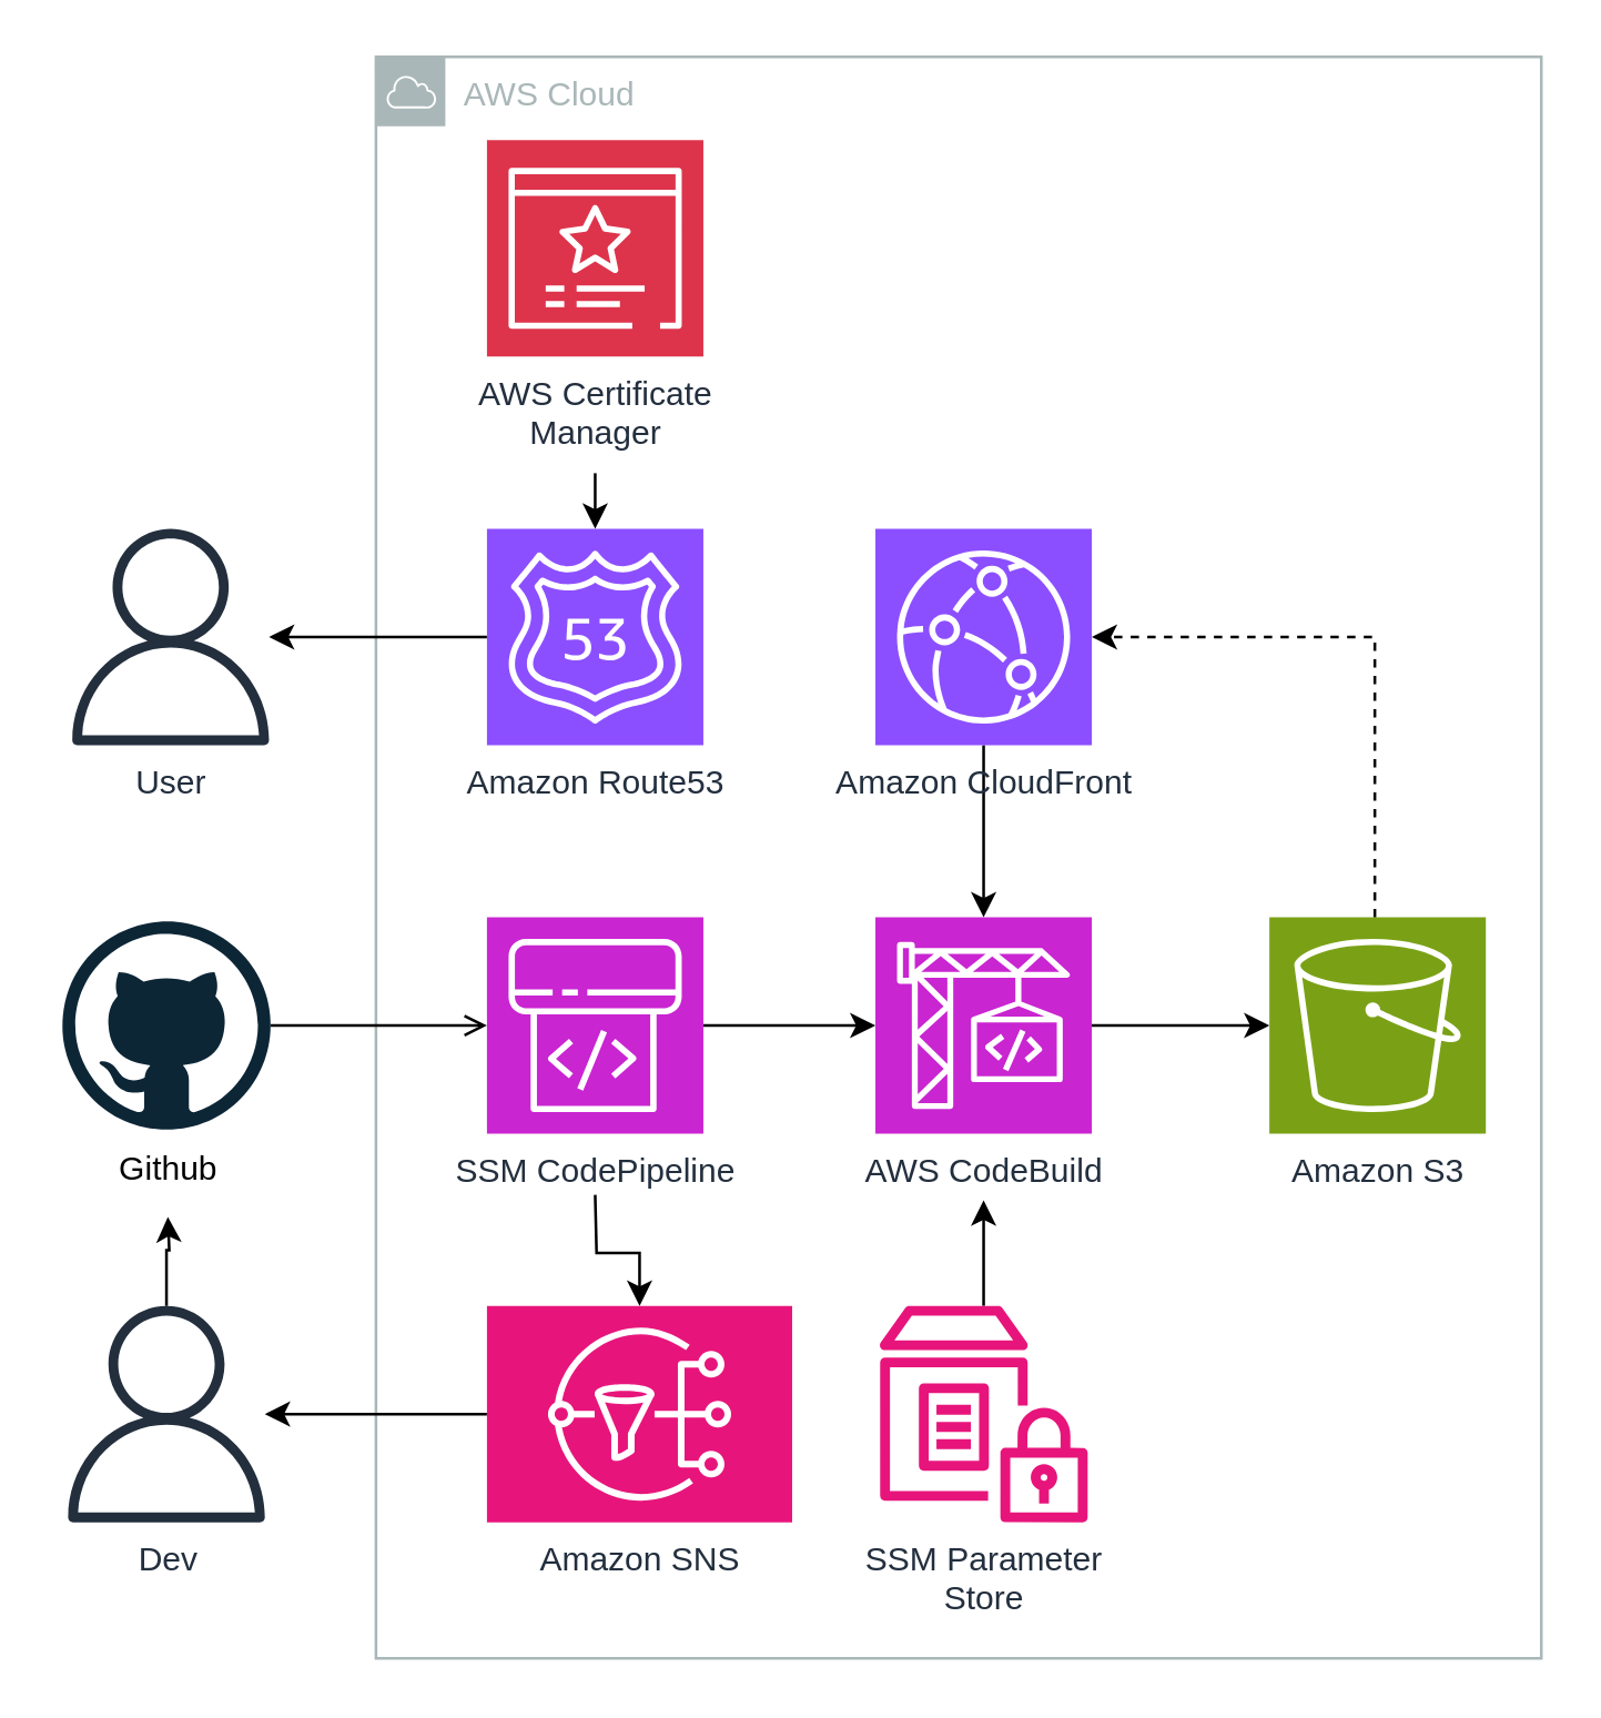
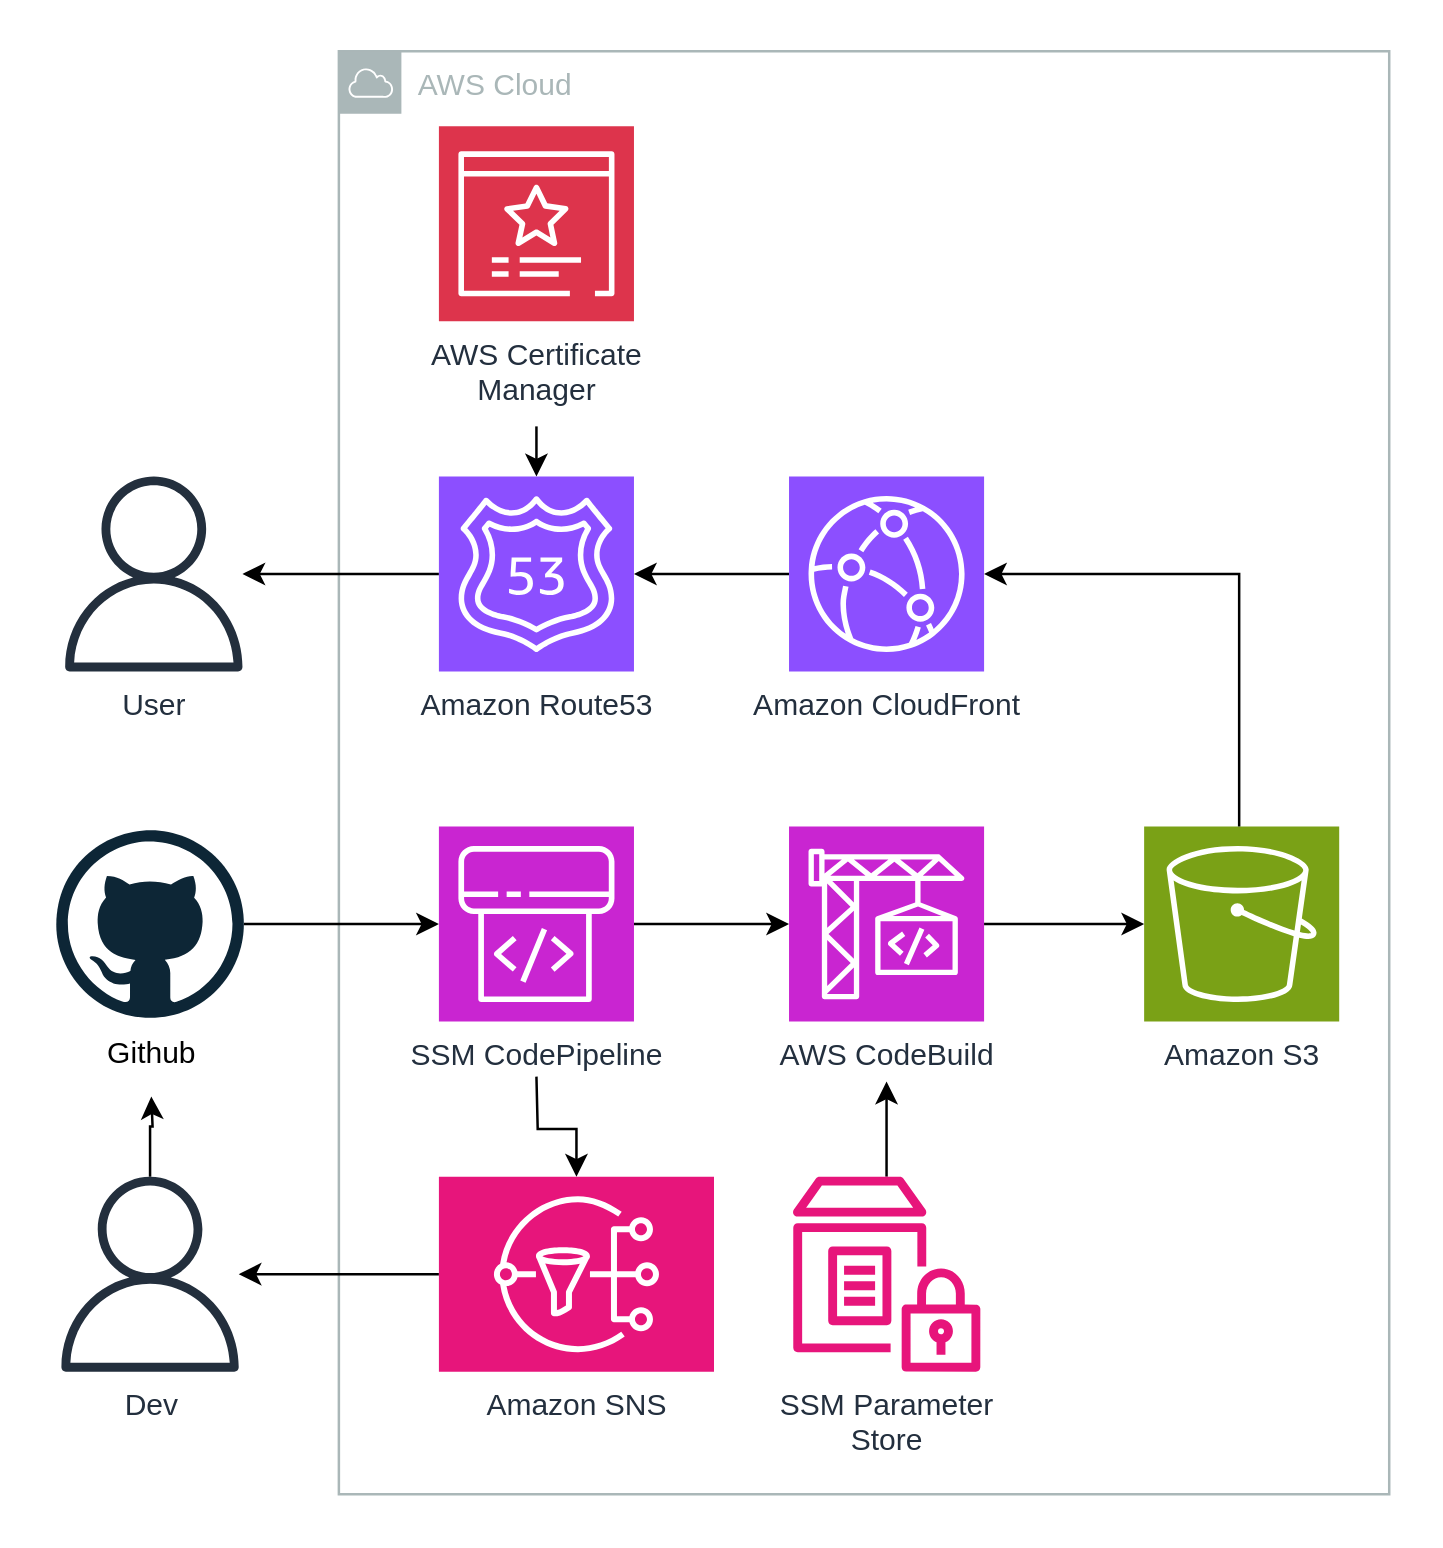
  <mxCell id="0" />
  <mxCell id="1" parent="0" />
  <mxCell id="2" value="AWS Cloud" style="sketch=0;outlineConnect=0;gradientColor=none;html=1;whiteSpace=wrap;fontSize=12;fontStyle=0;shape=mxgraph.aws4.group;grIcon=mxgraph.aws4.group_aws_cloud;strokeColor=#AAB7B8;fillColor=none;verticalAlign=top;align=left;spacingLeft=30;fontColor=#AAB7B8;dashed=0;" parent="1" vertex="1"><mxGeometry x="135" y="20" width="420" height="577" as="geometry" /></mxCell>
- <mxCell id="3" style="edgeStyle=orthogonalEdgeStyle;rounded=0;orthogonalLoop=1;jettySize=auto;html=1;endArrow=open;" parent="1" source="4" target="6" edge="1"><mxGeometry relative="1" as="geometry" /></mxCell>
+ <mxCell id="3" style="edgeStyle=orthogonalEdgeStyle;rounded=0;orthogonalLoop=1;jettySize=auto;html=1;" parent="1" source="4" target="6" edge="1"><mxGeometry relative="1" as="geometry" /></mxCell>
  <mxCell id="4" value="Github" style="dashed=0;outlineConnect=0;html=1;align=center;labelPosition=center;verticalLabelPosition=bottom;verticalAlign=top;shape=mxgraph.weblogos.github" parent="1" vertex="1"><mxGeometry x="22" y="331.5" width="75" height="75" as="geometry" /></mxCell>
  <mxCell id="5" style="edgeStyle=orthogonalEdgeStyle;rounded=0;orthogonalLoop=1;jettySize=auto;html=1;" parent="1" source="6" target="7" edge="1"><mxGeometry relative="1" as="geometry" /></mxCell>
  <mxCell id="6" value="SSM CodePipeline" style="sketch=0;points=[[0,0,0],[0.25,0,0],[0.5,0,0],[0.75,0,0],[1,0,0],[0,1,0],[0.25,1,0],[0.5,1,0],[0.75,1,0],[1,1,0],[0,0.25,0],[0,0.5,0],[0,0.75,0],[1,0.25,0],[1,0.5,0],[1,0.75,0]];outlineConnect=0;fontColor=#232F3E;fillColor=#C925D1;strokeColor=#ffffff;dashed=0;verticalLabelPosition=bottom;verticalAlign=top;align=center;html=1;fontSize=12;fontStyle=0;aspect=fixed;shape=mxgraph.aws4.resourceIcon;resIcon=mxgraph.aws4.codepipeline;" parent="1" vertex="1"><mxGeometry x="175" y="330" width="78" height="78" as="geometry" /></mxCell>
  <mxCell id="7" value="AWS CodeBuild" style="sketch=0;points=[[0,0,0],[0.25,0,0],[0.5,0,0],[0.75,0,0],[1,0,0],[0,1,0],[0.25,1,0],[0.5,1,0],[0.75,1,0],[1,1,0],[0,0.25,0],[0,0.5,0],[0,0.75,0],[1,0.25,0],[1,0.5,0],[1,0.75,0]];outlineConnect=0;fontColor=#232F3E;fillColor=#C925D1;strokeColor=#ffffff;dashed=0;verticalLabelPosition=bottom;verticalAlign=top;align=center;html=1;fontSize=12;fontStyle=0;aspect=fixed;shape=mxgraph.aws4.resourceIcon;resIcon=mxgraph.aws4.codebuild;" parent="1" vertex="1"><mxGeometry x="315" y="330" width="78" height="78" as="geometry" /></mxCell>
  <mxCell id="8" value="Amazon S3" style="sketch=0;points=[[0,0,0],[0.25,0,0],[0.5,0,0],[0.75,0,0],[1,0,0],[0,1,0],[0.25,1,0],[0.5,1,0],[0.75,1,0],[1,1,0],[0,0.25,0],[0,0.5,0],[0,0.75,0],[1,0.25,0],[1,0.5,0],[1,0.75,0]];outlineConnect=0;fontColor=#232F3E;fillColor=#7AA116;strokeColor=#ffffff;dashed=0;verticalLabelPosition=bottom;verticalAlign=top;align=center;html=1;fontSize=12;fontStyle=0;aspect=fixed;shape=mxgraph.aws4.resourceIcon;resIcon=mxgraph.aws4.s3;" parent="1" vertex="1"><mxGeometry x="457" y="330" width="78" height="78" as="geometry" /></mxCell>
- <mxCell id="9" style="edgeStyle=orthogonalEdgeStyle;rounded=0;orthogonalLoop=1;jettySize=auto;html=1;" parent="1" source="10" target="7" edge="1"><mxGeometry relative="1" as="geometry" /></mxCell>
+ <mxCell id="9" style="edgeStyle=orthogonalEdgeStyle;rounded=0;orthogonalLoop=1;jettySize=auto;html=1;" parent="1" source="10" target="12" edge="1"><mxGeometry relative="1" as="geometry" /></mxCell>
  <mxCell id="10" value="Amazon CloudFront" style="sketch=0;points=[[0,0,0],[0.25,0,0],[0.5,0,0],[0.75,0,0],[1,0,0],[0,1,0],[0.25,1,0],[0.5,1,0],[0.75,1,0],[1,1,0],[0,0.25,0],[0,0.5,0],[0,0.75,0],[1,0.25,0],[1,0.5,0],[1,0.75,0]];outlineConnect=0;fontColor=#232F3E;fillColor=#8C4FFF;strokeColor=#ffffff;dashed=0;verticalLabelPosition=bottom;verticalAlign=top;align=center;html=1;fontSize=12;fontStyle=0;aspect=fixed;shape=mxgraph.aws4.resourceIcon;resIcon=mxgraph.aws4.cloudfront;" parent="1" vertex="1"><mxGeometry x="315" y="190" width="78" height="78" as="geometry" /></mxCell>
  <mxCell id="11" style="edgeStyle=orthogonalEdgeStyle;rounded=0;orthogonalLoop=1;jettySize=auto;html=1;" parent="1" source="12" target="16" edge="1"><mxGeometry relative="1" as="geometry" /></mxCell>
  <mxCell id="12" value="Amazon Route53" style="sketch=0;points=[[0,0,0],[0.25,0,0],[0.5,0,0],[0.75,0,0],[1,0,0],[0,1,0],[0.25,1,0],[0.5,1,0],[0.75,1,0],[1,1,0],[0,0.25,0],[0,0.5,0],[0,0.75,0],[1,0.25,0],[1,0.5,0],[1,0.75,0]];outlineConnect=0;fontColor=#232F3E;fillColor=#8C4FFF;strokeColor=#ffffff;dashed=0;verticalLabelPosition=bottom;verticalAlign=top;align=center;html=1;fontSize=12;fontStyle=0;aspect=fixed;shape=mxgraph.aws4.resourceIcon;resIcon=mxgraph.aws4.route_53;" parent="1" vertex="1"><mxGeometry x="175" y="190" width="78" height="78" as="geometry" /></mxCell>
  <mxCell id="13" value="AWS Certificate&lt;br&gt;Manager" style="sketch=0;points=[[0,0,0],[0.25,0,0],[0.5,0,0],[0.75,0,0],[1,0,0],[0,1,0],[0.25,1,0],[0.5,1,0],[0.75,1,0],[1,1,0],[0,0.25,0],[0,0.5,0],[0,0.75,0],[1,0.25,0],[1,0.5,0],[1,0.75,0]];outlineConnect=0;fontColor=#232F3E;fillColor=#DD344C;strokeColor=#ffffff;dashed=0;verticalLabelPosition=bottom;verticalAlign=top;align=center;html=1;fontSize=12;fontStyle=0;aspect=fixed;shape=mxgraph.aws4.resourceIcon;resIcon=mxgraph.aws4.certificate_manager_3;" parent="1" vertex="1"><mxGeometry x="175" y="50" width="78" height="78" as="geometry" /></mxCell>
  <mxCell id="14" style="edgeStyle=orthogonalEdgeStyle;rounded=0;orthogonalLoop=1;jettySize=auto;html=1;entryX=0;entryY=0.5;entryDx=0;entryDy=0;entryPerimeter=0;" parent="1" source="7" target="8" edge="1"><mxGeometry relative="1" as="geometry" /></mxCell>
- <mxCell id="15" style="edgeStyle=orthogonalEdgeStyle;rounded=0;orthogonalLoop=1;jettySize=auto;html=1;entryX=1;entryY=0.5;entryDx=0;entryDy=0;entryPerimeter=0;dashed=1;" parent="1" source="8" target="10" edge="1"><mxGeometry relative="1" as="geometry"><Array as="points"><mxPoint x="495" y="229" /></Array></mxGeometry></mxCell>
+ <mxCell id="15" style="edgeStyle=orthogonalEdgeStyle;rounded=0;orthogonalLoop=1;jettySize=auto;html=1;entryX=1;entryY=0.5;entryDx=0;entryDy=0;entryPerimeter=0;" parent="1" source="8" target="10" edge="1"><mxGeometry relative="1" as="geometry"><Array as="points"><mxPoint x="495" y="229" /></Array></mxGeometry></mxCell>
  <mxCell id="16" value="User" style="sketch=0;outlineConnect=0;fontColor=#232F3E;gradientColor=none;fillColor=#232F3D;strokeColor=none;dashed=0;verticalLabelPosition=bottom;verticalAlign=top;align=center;html=1;fontSize=12;fontStyle=0;aspect=fixed;pointerEvents=1;shape=mxgraph.aws4.user;" parent="1" vertex="1"><mxGeometry x="22" y="190" width="78" height="78" as="geometry" /></mxCell>
  <mxCell id="17" style="edgeStyle=orthogonalEdgeStyle;rounded=0;orthogonalLoop=1;jettySize=auto;html=1;" parent="1" source="18" edge="1"><mxGeometry relative="1" as="geometry"><mxPoint x="60" y="438" as="targetPoint" /></mxGeometry></mxCell>
  <mxCell id="18" value="Dev" style="sketch=0;outlineConnect=0;fontColor=#232F3E;gradientColor=none;fillColor=#232F3D;strokeColor=none;dashed=0;verticalLabelPosition=bottom;verticalAlign=top;align=center;html=1;fontSize=12;fontStyle=0;aspect=fixed;pointerEvents=1;shape=mxgraph.aws4.user;" parent="1" vertex="1"><mxGeometry x="20.5" y="470" width="78" height="78" as="geometry" /></mxCell>
  <mxCell id="19" style="edgeStyle=orthogonalEdgeStyle;rounded=0;orthogonalLoop=1;jettySize=auto;html=1;" parent="1" source="20" target="18" edge="1"><mxGeometry relative="1" as="geometry" /></mxCell>
  <mxCell id="20" value="Amazon SNS" style="sketch=0;points=[[0,0,0],[0.25,0,0],[0.5,0,0],[0.75,0,0],[1,0,0],[0,1,0],[0.25,1,0],[0.5,1,0],[0.75,1,0],[1,1,0],[0,0.25,0],[0,0.5,0],[0,0.75,0],[1,0.25,0],[1,0.5,0],[1,0.75,0]];outlineConnect=0;fontColor=#232F3E;fillColor=#E7157B;strokeColor=#ffffff;dashed=0;verticalLabelPosition=bottom;verticalAlign=top;align=center;html=1;fontSize=12;fontStyle=0;aspect=fixed;shape=mxgraph.aws4.resourceIcon;resIcon=mxgraph.aws4.sns;" parent="1" vertex="1"><mxGeometry x="175" y="470" width="110" height="78" as="geometry" /></mxCell>
  <mxCell id="21" style="edgeStyle=orthogonalEdgeStyle;rounded=0;orthogonalLoop=1;jettySize=auto;html=1;entryX=0.5;entryY=0;entryDx=0;entryDy=0;entryPerimeter=0;" parent="1" target="20" edge="1"><mxGeometry relative="1" as="geometry"><mxPoint x="214" y="430" as="sourcePoint" /></mxGeometry></mxCell>
  <mxCell id="22" style="edgeStyle=orthogonalEdgeStyle;rounded=0;orthogonalLoop=1;jettySize=auto;html=1;entryX=0.5;entryY=0;entryDx=0;entryDy=0;entryPerimeter=0;" parent="1" target="12" edge="1"><mxGeometry relative="1" as="geometry"><mxPoint x="214" y="170" as="sourcePoint" /></mxGeometry></mxCell>
  <mxCell id="23" style="edgeStyle=orthogonalEdgeStyle;rounded=0;orthogonalLoop=1;jettySize=auto;html=1;" edge="1" parent="1" source="24"><mxGeometry relative="1" as="geometry"><mxPoint x="354" y="432" as="targetPoint" /></mxGeometry></mxCell>
  <mxCell id="24" value="SSM Parameter&lt;div&gt;Store&lt;/div&gt;" style="sketch=0;outlineConnect=0;fontColor=#232F3E;gradientColor=none;fillColor=#E7157B;strokeColor=none;dashed=0;verticalLabelPosition=bottom;verticalAlign=top;align=center;html=1;fontSize=12;fontStyle=0;aspect=fixed;pointerEvents=1;shape=mxgraph.aws4.parameter_store;" vertex="1" parent="1"><mxGeometry x="316.5" y="470" width="75" height="78" as="geometry" /></mxCell>
